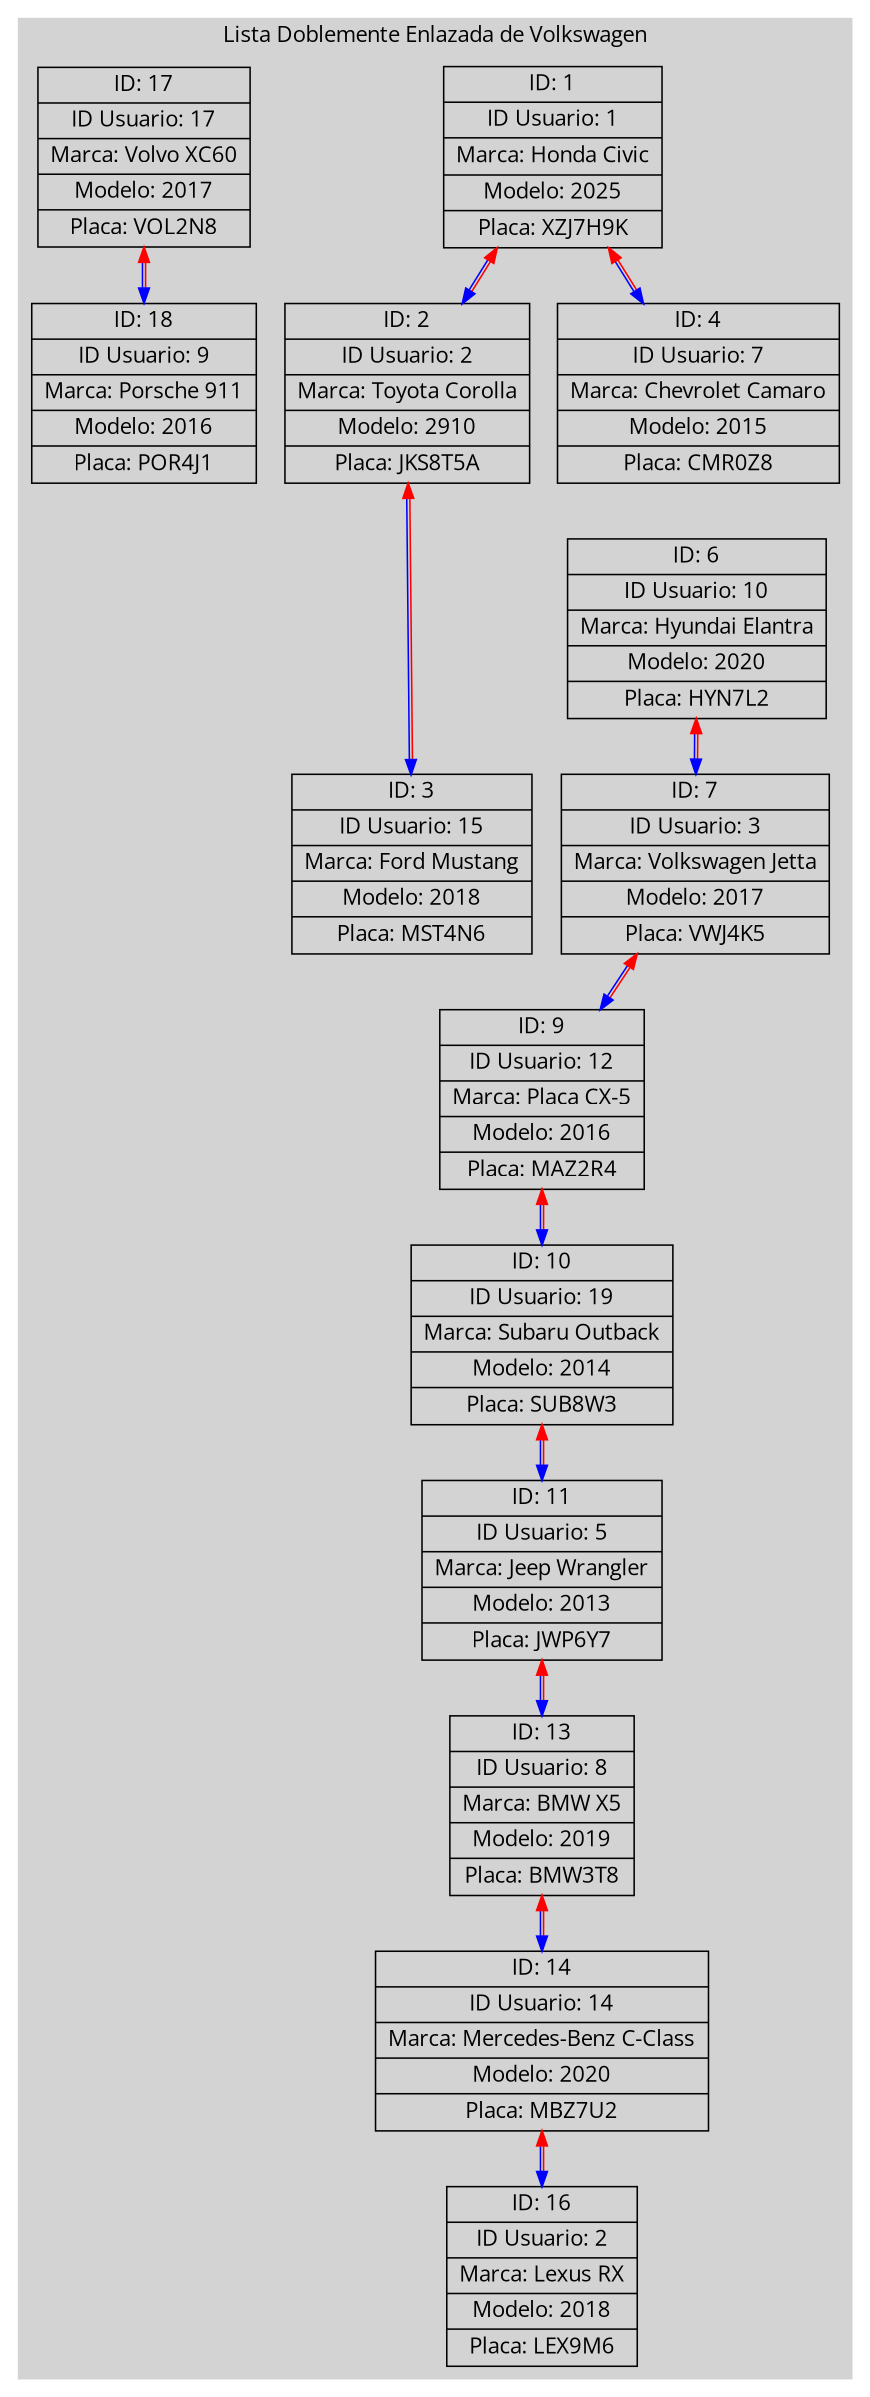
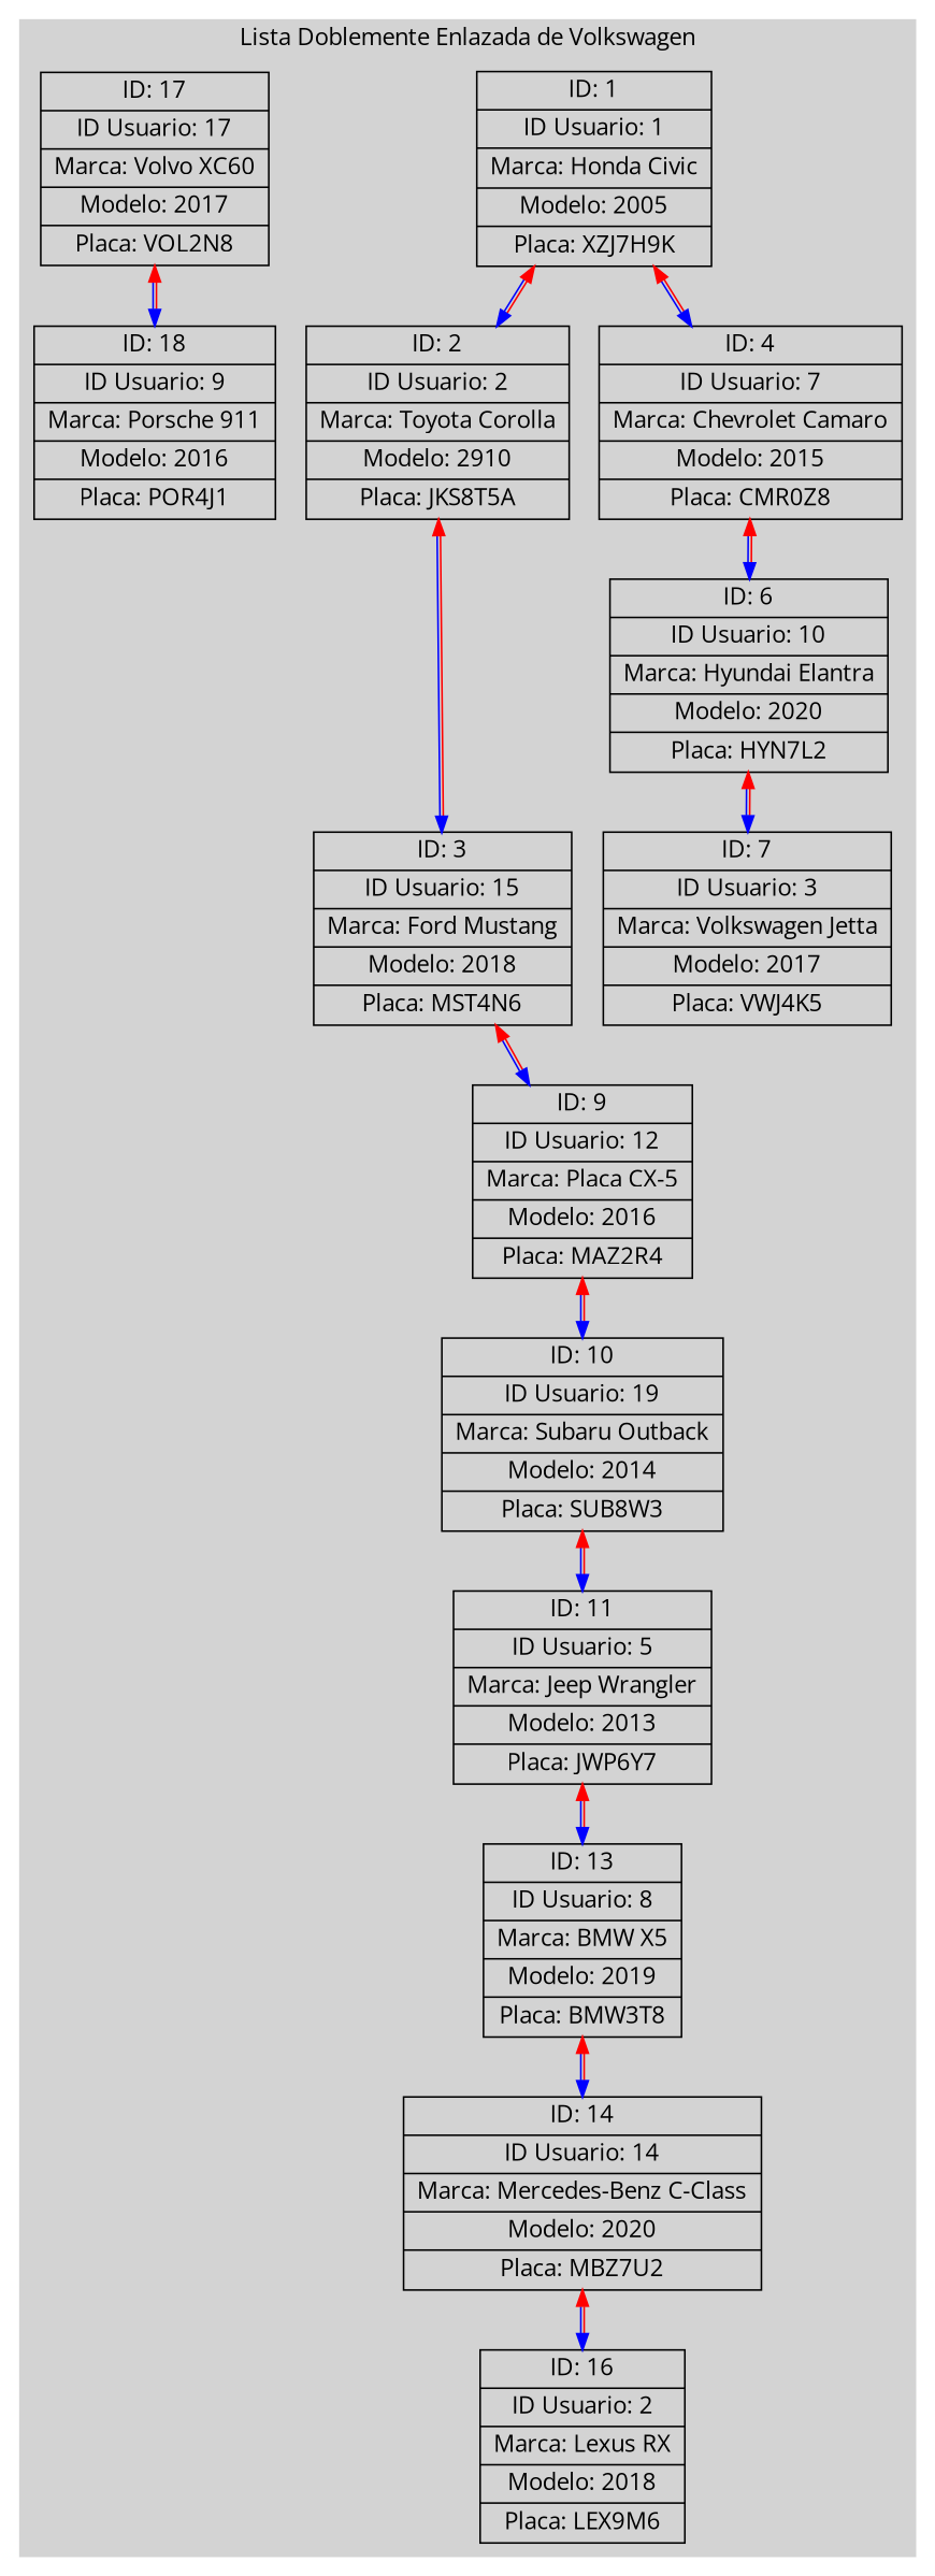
  digraph {
    fontname="Open Sans"
    rankdir=TB
    node [fontname="Open Sans" shape=record]
    edge [color="blue:red" dir=both fontname="Open Sans"]
-   n1 [label="{ID: 1 | ID Usuario: 1 | Marca: Honda Civic | Modelo: 2025 | Placa: XZJ7H9K}"]
+   n1 [label="{ID: 1 | ID Usuario: 1 | Marca: Honda Civic | Modelo: 2005 | Placa: XZJ7H9K}"]
    n2 [label="{ID: 2 | ID Usuario: 2 | Marca: Toyota Corolla | Modelo: 2910 | Placa: JKS8T5A}"]
    n3 [label="{ID: 3 | ID Usuario: 15 | Marca: Ford Mustang | Modelo: 2018 | Placa: MST4N6}"]
    n4 [label="{ID: 4 | ID Usuario: 7 | Marca: Chevrolet Camaro | Modelo: 2015 | Placa: CMR0Z8}"]
    n5 [label="{ID: 6 | ID Usuario: 10 | Marca: Hyundai Elantra | Modelo: 2020 | Placa: HYN7L2}"]
    n6 [label="{ID: 7 | ID Usuario: 3 | Marca: Volkswagen Jetta | Modelo: 2017 | Placa: VWJ4K5}"]
    n7 [label="{ID: 9 | ID Usuario: 12 | Marca: Placa CX-5 | Modelo: 2016 | Placa: MAZ2R4}"]
    n8 [label="{ID: 10 | ID Usuario: 19 | Marca: Subaru Outback | Modelo: 2014 | Placa: SUB8W3}"]
    n9 [label="{ID: 11 | ID Usuario: 5 | Marca: Jeep Wrangler | Modelo: 2013 | Placa: JWP6Y7}"]
    n10 [label="{ID: 13 | ID Usuario: 8 | Marca: BMW X5 | Modelo: 2019 | Placa: BMW3T8}"]
    n11 [label="{ID: 14 | ID Usuario: 14 | Marca: Mercedes-Benz C-Class | Modelo: 2020 | Placa: MBZ7U2}"]
    n12 [label="{ID: 16 | ID Usuario: 2 | Marca: Lexus RX | Modelo: 2018 | Placa: LEX9M6}"]
    n13 [label="{ID: 17 | ID Usuario: 17 | Marca: Volvo XC60 | Modelo: 2017 | Placa: VOL2N8}"]
    n14 [label="{ID: 18 | ID Usuario: 9 | Marca: Porsche 911 | Modelo: 2016 | Placa: POR4J1}"]
    subgraph cluster_1 {
      color=lightgrey
      label="Lista Doblemente Enlazada de Volkswagen"
      style=filled
      n1
      n2
      n3
      n4
      n5
      n6
      n7
      n8
      n9
      n10
      n11
      n12
      n13
      n14
    }
    n1 -> n2
    n1 -> n4
    n2 -> n3
+   n4 -> n5
    n5 -> n6
-   n6 -> n7
+   n3 -> n7
    n7 -> n8
    n8 -> n9
    n9 -> n10
    n10 -> n11
    n11 -> n12
    n13 -> n14
  }
